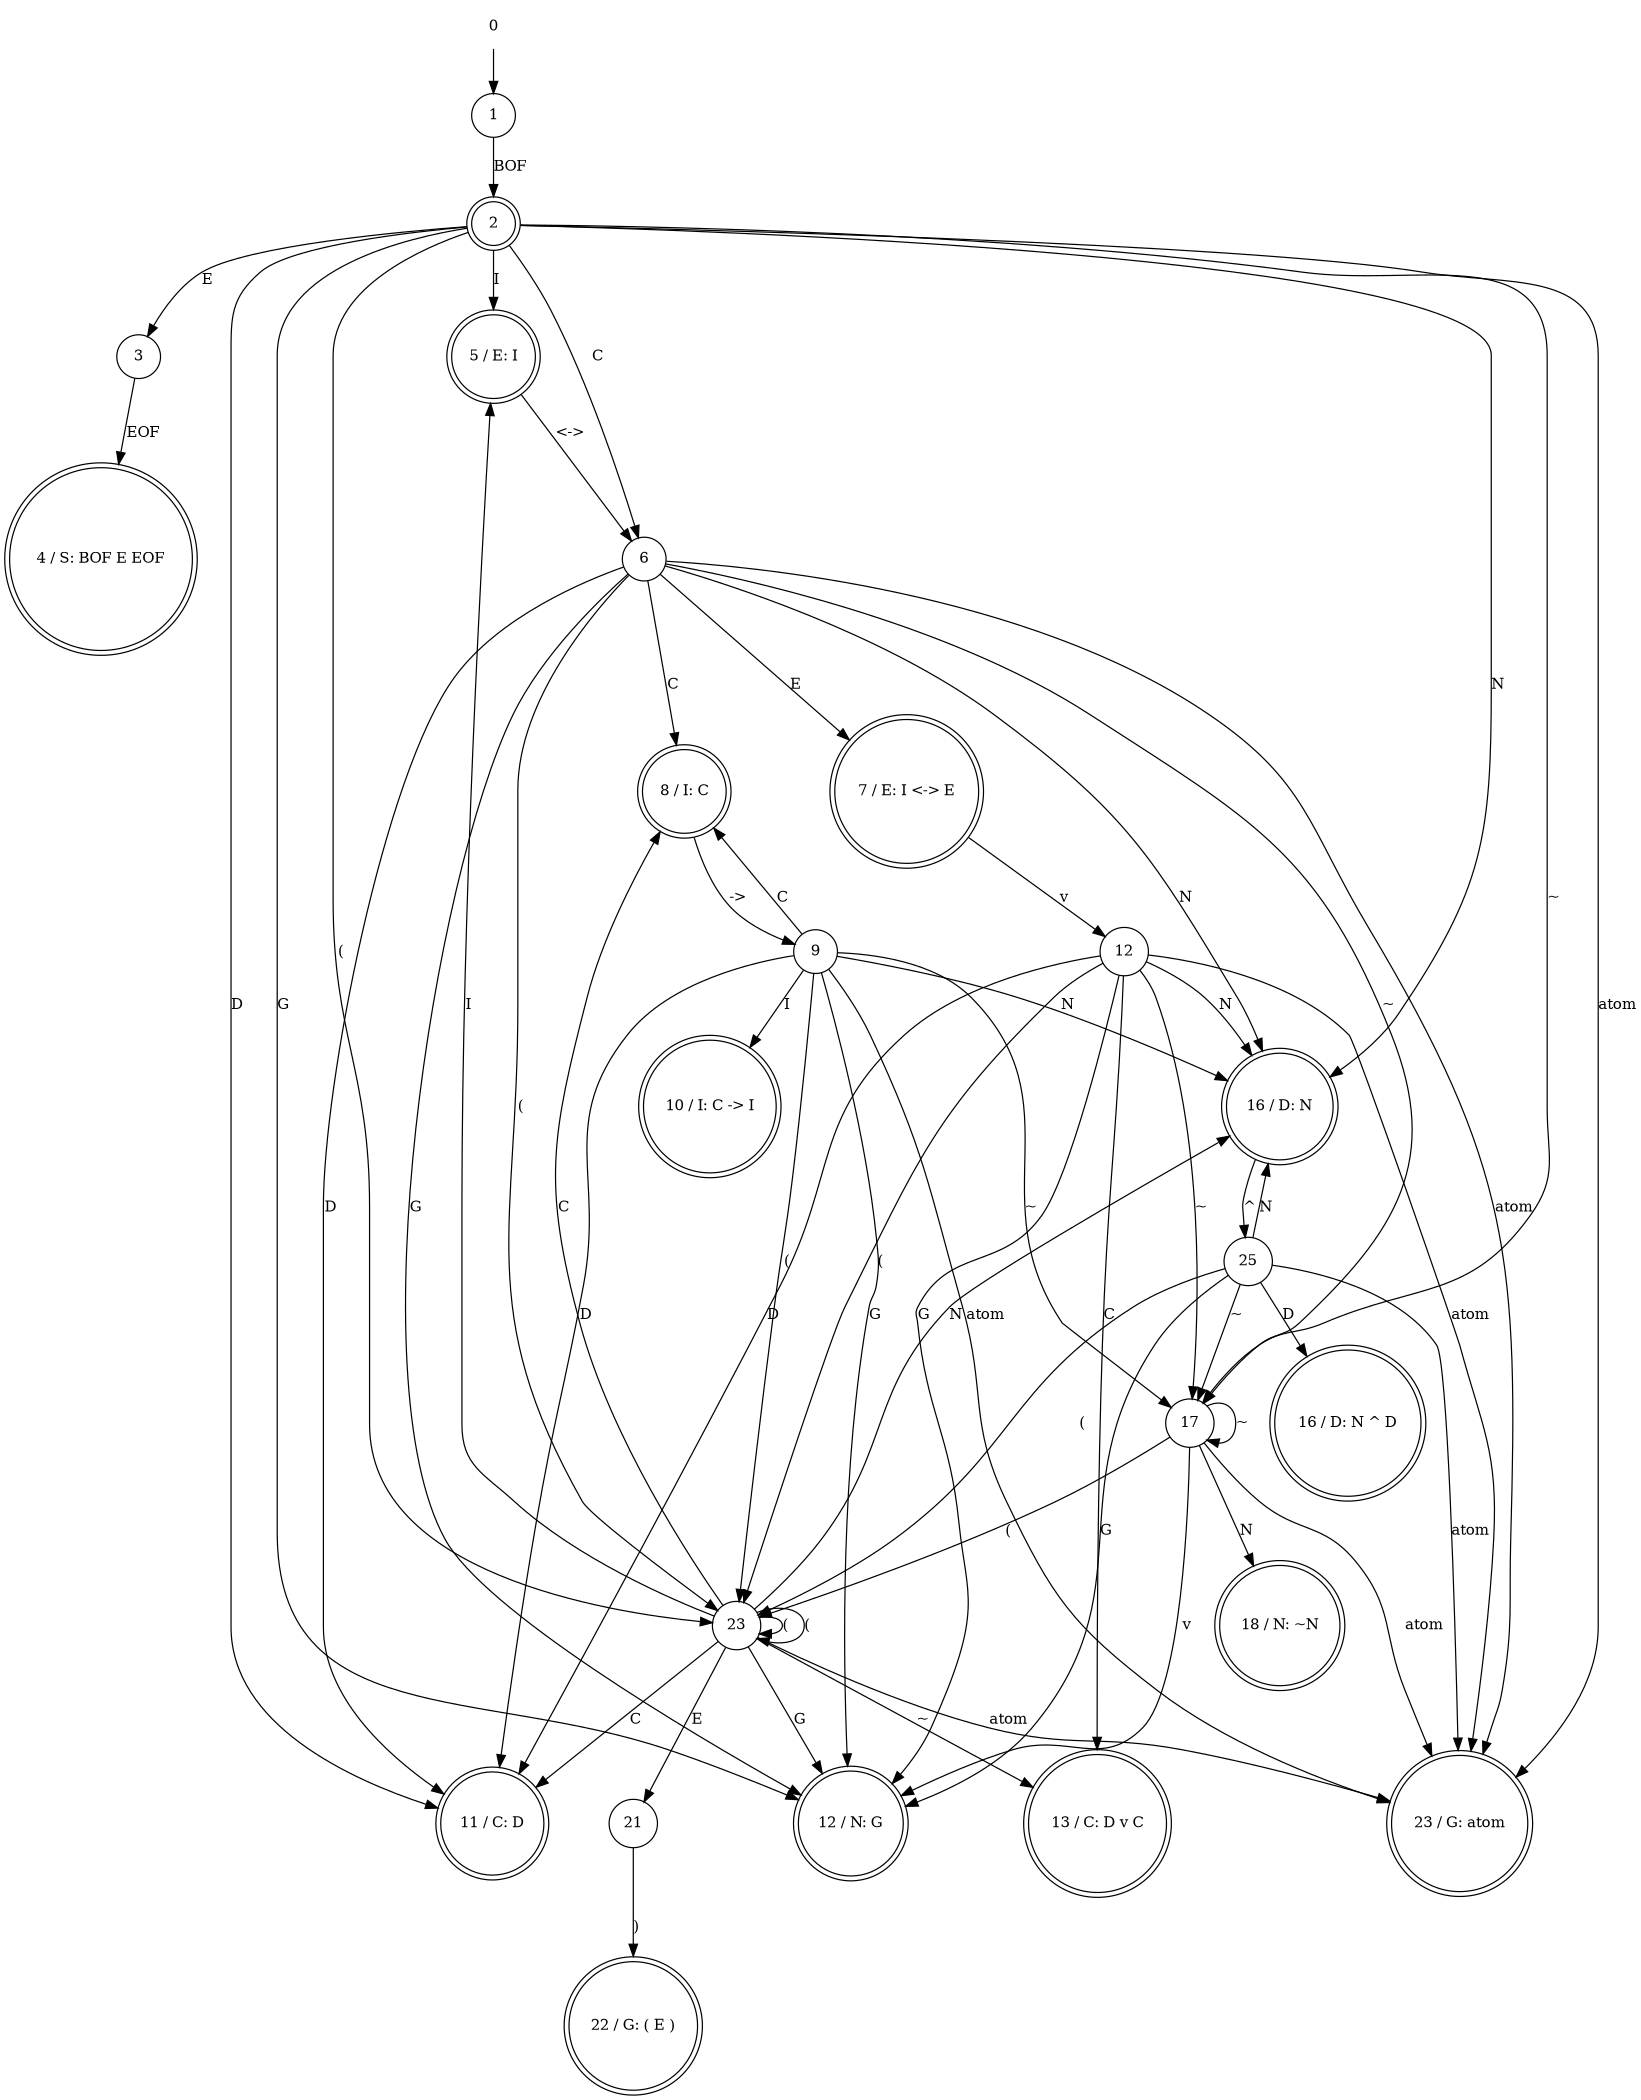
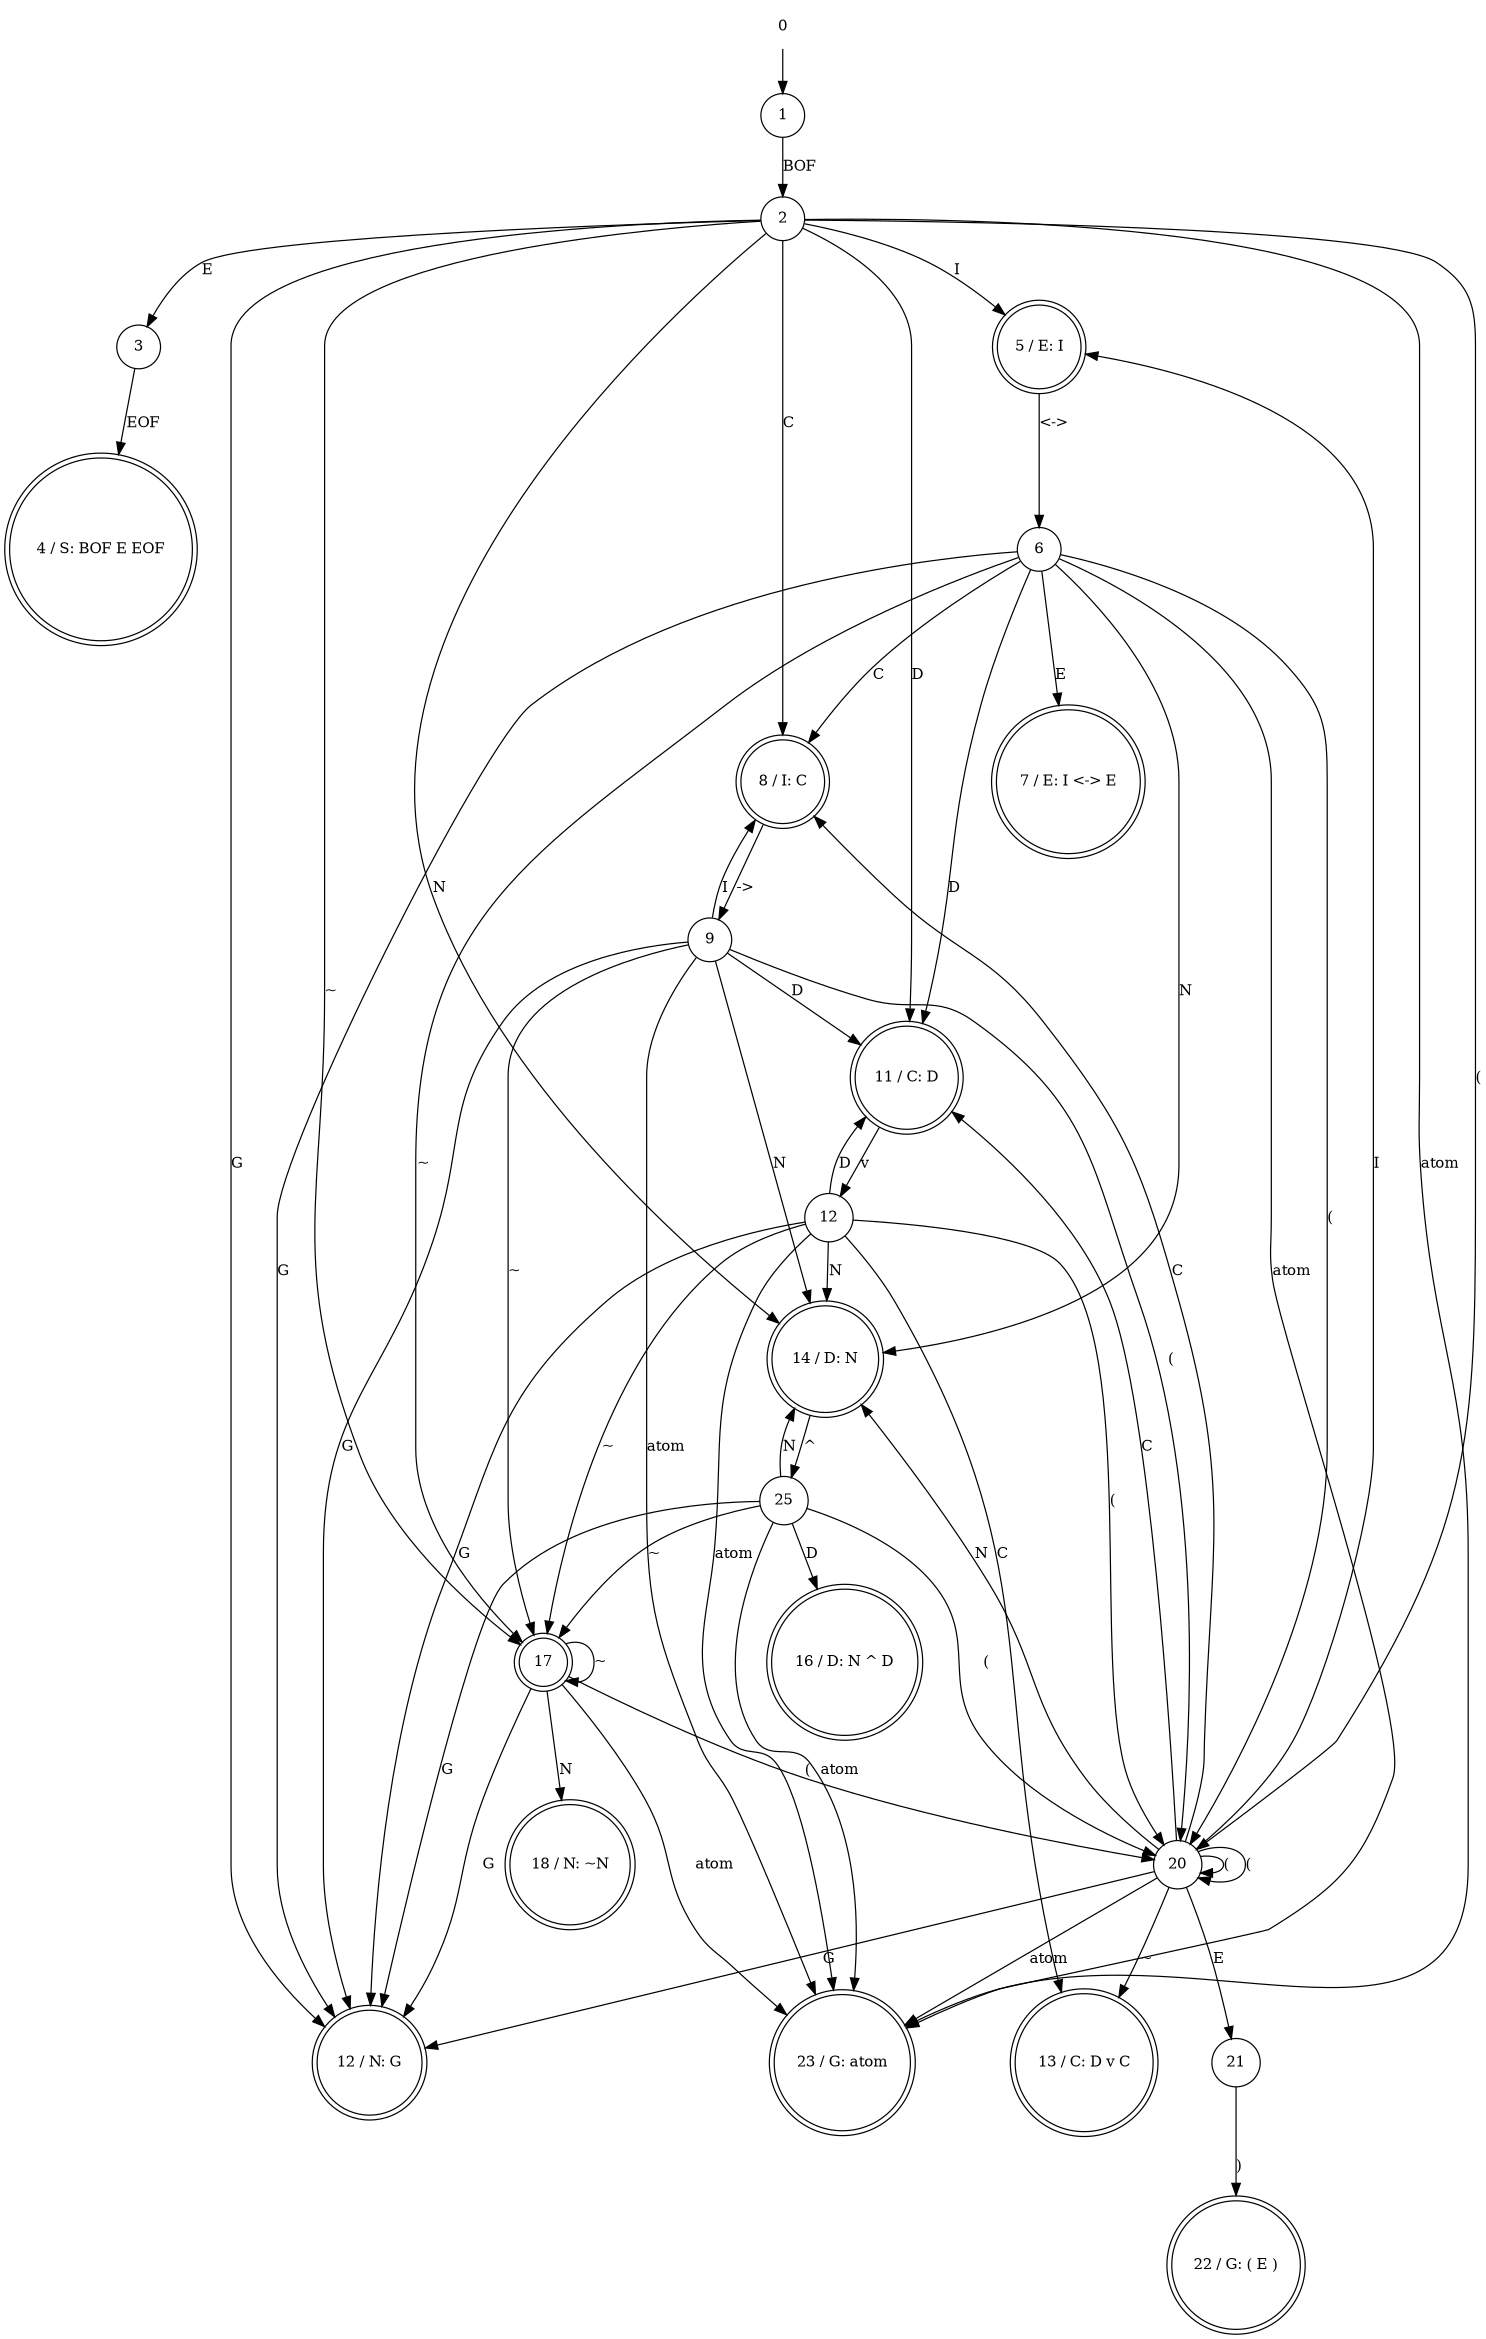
  digraph {
    fontsize=12
    node [fontsize=12 shape=doublecircle]
    edge [fontsize=12]
    0 [shape=none]
    1 [shape=circle]
-   2
+   2 [shape=circle]
    3 [shape=circle]
    n5 [label="5 / E: I"]
    n6 [label="8 / I: C"]
    n7 [label="11 / C: D"]
-   n8 [label="16 / D: N"]
-   n9 [label=17 shape=circle]
+   n8 [label="14 / D: N"]
+   n9 [label=17]
    n10 [label="12 / N: G"]
-   n11 [label=23 shape=circle]
+   n11 [label=20 shape=circle]
    n12 [label="23 / G: atom"]
    n13 [label="4 / S: BOF E EOF"]
    n14 [label=6 shape=circle]
    n15 [label=9 shape=circle]
    n16 [label=12 shape=circle]
    n17 [label=25 shape=circle]
    n18 [label="18 / N: ~N"]
    n19 [label="13 / C: D v C"]
    n20 [label=21 shape=circle]
    n21 [label="7 / E: I <-> E"]
-   n22 [label="10 / I: C -> I"]
    n23 [label="16 / D: N ^ D"]
    n24 [label="22 / G: ( E )"]
    0 -> 1
    1 -> 2 [label=BOF]
    2 -> 3 [label=E]
    2 -> n5 [label=I]
-   2 -> n14 [label=C]
+   2 -> n6 [label=C]
    2 -> n7 [label=D]
    2 -> n8 [label=N]
    2 -> n9 [label="~"]
    2 -> n10 [label=G]
    2 -> n11 [label="("]
    2 -> n12 [label=atom]
    3 -> n13 [label=EOF]
    n5 -> n14 [label="<->"]
    n6 -> n15 [label="->"]
-   n21 -> n16 [label=v]
+   n7 -> n16 [label=v]
    n8 -> n17 [label="^"]
    n9 -> n9 [label="~"]
-   n9 -> n10 [label=v]
+   n9 -> n10 [label=G]
    n9 -> n11 [label="("]
    n9 -> n12 [label=atom]
    n9 -> n18 [label=N]
    n11 -> n5 [label=I]
    n11 -> n6 [label=C]
    n11 -> n7 [label=C]
    n11 -> n8 [label=N]
    n11 -> n10 [label=G]
    n11 -> n11 [label="("]
    n11 -> n11 [label="("]
    n11 -> n12 [label=atom]
    n11 -> n19 [label="~"]
    n11 -> n20 [label=E]
    n14 -> n6 [label=C]
    n14 -> n7 [label=D]
    n14 -> n8 [label=N]
    n14 -> n9 [label="~"]
    n14 -> n10 [label=G]
    n14 -> n11 [label="("]
    n14 -> n12 [label=atom]
    n14 -> n21 [label=E]
-   n15 -> n6 [label=C]
+   n15 -> n6 [label=I]
    n15 -> n7 [label=D]
    n15 -> n8 [label=N]
    n15 -> n9 [label="~"]
    n15 -> n10 [label=G]
    n15 -> n11 [label="("]
    n15 -> n12 [label=atom]
-   n15 -> n22 [label=I]
    n16 -> n7 [label=D]
    n16 -> n8 [label=N]
    n16 -> n9 [label="~"]
    n16 -> n10 [label=G]
    n16 -> n11 [label="("]
    n16 -> n12 [label=atom]
    n16 -> n19 [label=C]
    n17 -> n8 [label=N]
    n17 -> n9 [label="~"]
    n17 -> n10 [label=G]
    n17 -> n11 [label="("]
    n17 -> n12 [label=atom]
    n17 -> n23 [label=D]
    n20 -> n24 [label=")"]
  }
